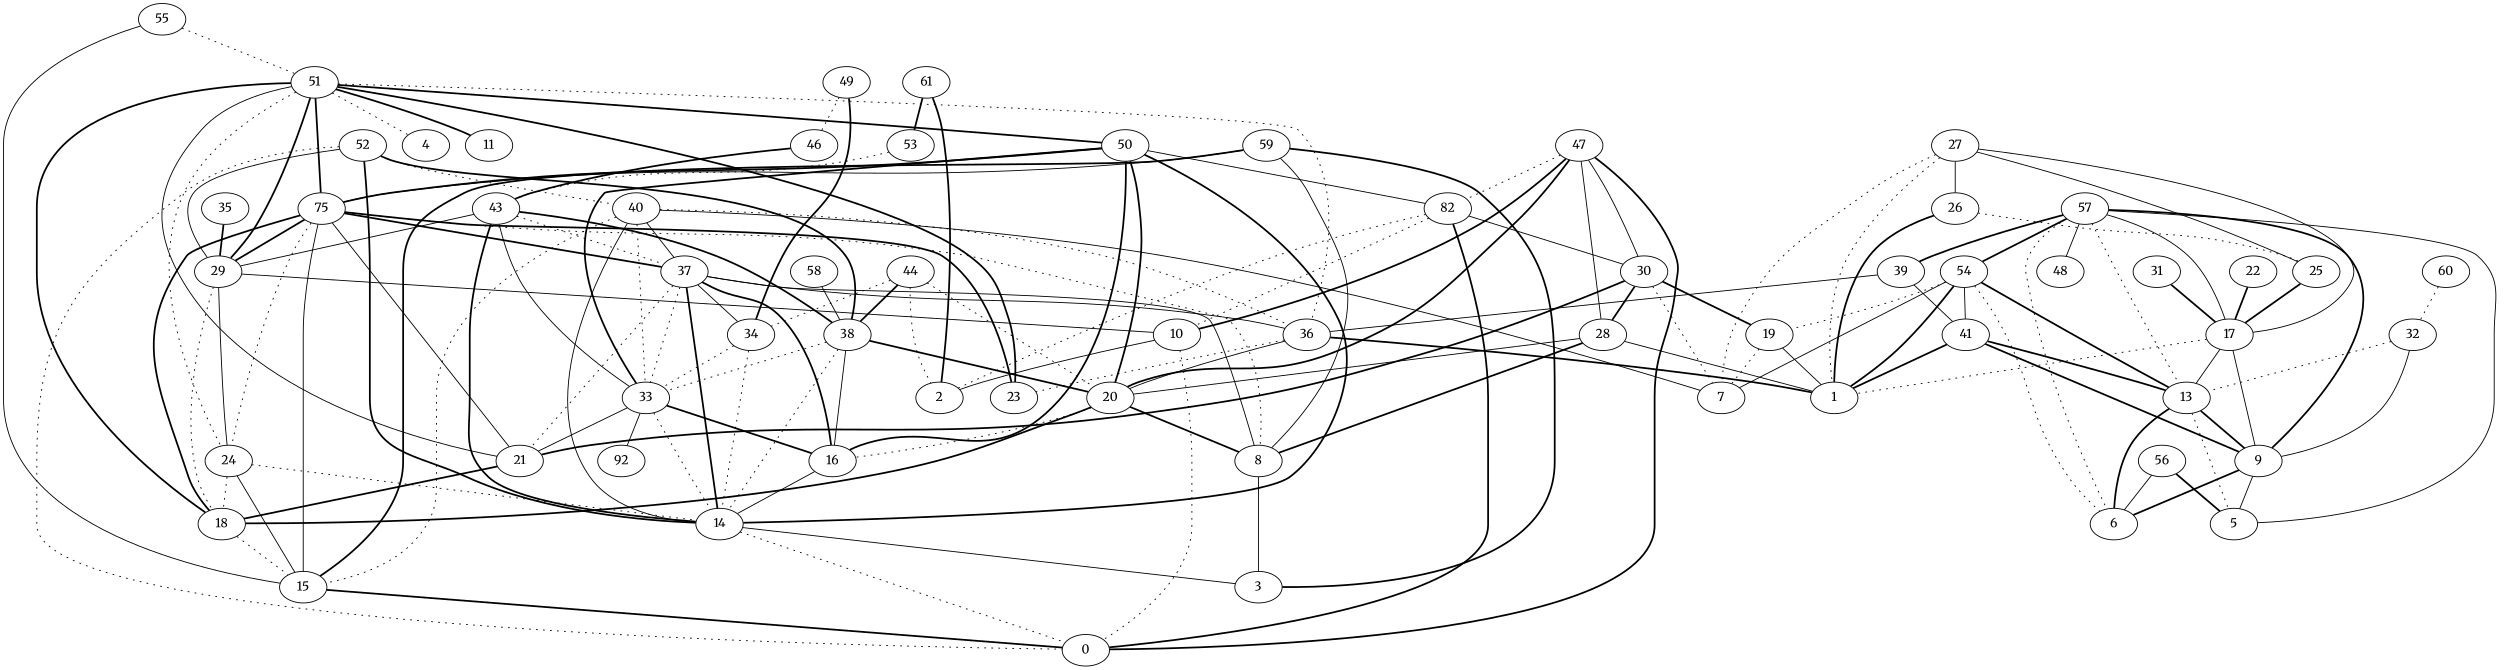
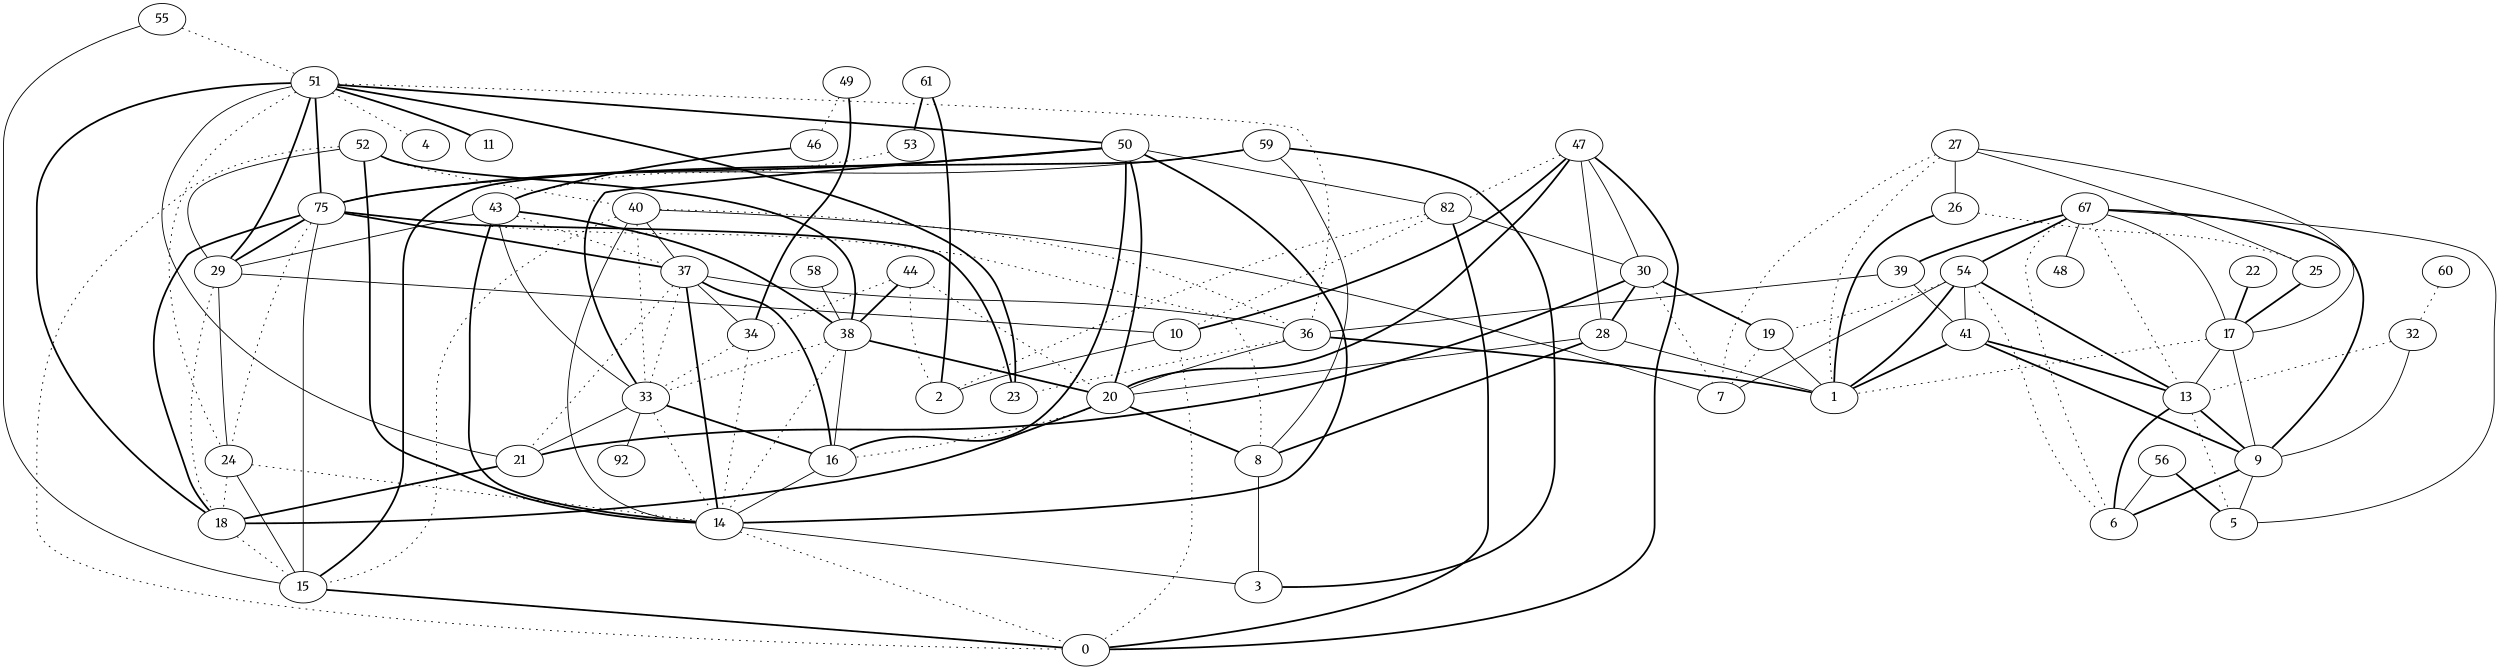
  graph {
    fontname=Merriweather
    node [fontname=Merriweather]
    edge [fontname=Merriweather style=bold]
    8
    3
    9
    5
    6
    10
    0
    2
    13
    14
    15
    16
    17
    1
    18
    19
    7
    20
    21
    22
    24
    25
    26
    27
    28
    29
    30
-   31
    32
    33
    n31 [label=92]
    34
-   35
    36
    23
    37
    38
    39
    41
    40
    n41 [label=82]
    43
    44
    n44 [label=75]
    46
    47
    49
    50
    51
    4
    11
    52
    53
    54
    55
    56
-   57
+   57 [label=67]
    48
    58
    59
    60
    61
    8 -- 3 [style=solid]
    9 -- 5 [style=solid]
    9 -- 6
    10 -- 0 [style=dotted]
    10 -- 2 [style=solid]
    13 -- 9
    13 -- 5 [style=dotted]
    13 -- 6
    14 -- 3 [style=solid]
    14 -- 0 [style=dotted]
    15 -- 0
    16 -- 14 [style=solid]
    17 -- 9 [style=solid]
    17 -- 13 [style=solid]
    17 -- 1 [style=dotted]
    18 -- 15 [style=dotted]
    19 -- 1 [style=solid]
    19 -- 7 [style=dotted]
    20 -- 8
    20 -- 16 [style=dotted]
    20 -- 18
    21 -- 18
    22 -- 17
    24 -- 14 [style=dotted]
    24 -- 15 [style=solid]
    24 -- 18 [style=dotted]
    25 -- 17
    26 -- 1
    26 -- 25 [style=dotted]
    27 -- 17 [style=solid]
    27 -- 1 [style=dotted]
    27 -- 7 [style=dotted]
    27 -- 25 [style=solid]
    27 -- 26 [style=solid]
    28 -- 8
    28 -- 1 [style=solid]
    28 -- 20 [style=solid]
    29 -- 10 [style=solid]
    29 -- 18 [style=dotted]
    29 -- 24 [style=solid]
    30 -- 19
    30 -- 7 [style=dotted]
    30 -- 21
    30 -- 28
-   31 -- 17
    32 -- 9 [style=solid]
    32 -- 13 [style=dotted]
    33 -- 14 [style=dotted]
    33 -- 16
    33 -- 21 [style=solid]
    33 -- n31 [style=solid]
    34 -- 14 [style=dotted]
    34 -- 33 [style=dotted]
-   35 -- 29
    36 -- 1
    36 -- 20 [style=solid]
    36 -- 23 [style=dotted]
-   37 -- 8 [style=solid]
    37 -- 14
    37 -- 16
    37 -- 21 [style=dotted]
    37 -- 33 [style=dotted]
    37 -- 34 [style=solid]
    37 -- 36 [style=solid]
    38 -- 14 [style=dotted]
    38 -- 16 [style=solid]
    38 -- 20
    38 -- 33 [style=dotted]
    39 -- 36 [style=solid]
    39 -- 41 [style=solid]
    41 -- 9
    41 -- 13
    41 -- 1
    40 -- 14 [style=solid]
    40 -- 15 [style=dotted]
    40 -- 7 [style=solid]
    40 -- 33 [style=dotted]
    40 -- 36 [style=dotted]
    40 -- 37 [style=solid]
    n41 -- 10 [style=dotted]
    n41 -- 0
    n41 -- 2 [style=dotted]
    n41 -- 30 [style=solid]
    43 -- 14
    43 -- 29 [style=solid]
    43 -- 33 [style=solid]
    43 -- 37 [style=dotted]
    43 -- 38
    44 -- 2 [style=dotted]
    44 -- 20 [style=dotted]
    44 -- 34 [style=dotted]
    44 -- 38
    n44 -- 8 [style=dotted]
    n44 -- 15 [style=solid]
    n44 -- 18
-   n44 -- 21 [style=solid]
    n44 -- 24 [style=dotted]
    n44 -- 29
    n44 -- 23
    n44 -- 37
    46 -- 43
    47 -- 10
    47 -- 0
    47 -- 20
    47 -- 28 [style=solid]
    47 -- 30 [style=solid]
    47 -- n41 [style=dotted]
    49 -- 34
    49 -- 46 [style=dotted]
    50 -- 14
    50 -- 16
    50 -- 20
    50 -- 33
    50 -- n41 [style=solid]
    50 -- n44
    51 -- 18
    51 -- 21 [style=solid]
    51 -- 24 [style=dotted]
    51 -- 29
    51 -- 36 [style=dotted]
    51 -- 23
    51 -- n44
    51 -- 50
    51 -- 4 [style=dotted]
    51 -- 11
    52 -- 0 [style=dotted]
    52 -- 14
    52 -- 29 [style=solid]
    52 -- 38
    52 -- 40 [style=dotted]
    53 -- 43 [style=dotted]
    54 -- 6 [style=dotted]
    54 -- 13
    54 -- 1
    54 -- 19 [style=dotted]
    54 -- 7 [style=solid]
    54 -- 41 [style=solid]
    55 -- 15 [style=solid]
    55 -- 51 [style=dotted]
    56 -- 5
    56 -- 6 [style=solid]
    57 -- 9
    57 -- 5 [style=solid]
    57 -- 6 [style=dotted]
    57 -- 13 [style=dotted]
    57 -- 17 [style=solid]
    57 -- 39
    57 -- 54
    57 -- 48 [style=solid]
    58 -- 38 [style=solid]
    59 -- 8 [style=solid]
    59 -- 3
    59 -- 15
    59 -- n44 [style=solid]
    60 -- 32 [style=dotted]
    61 -- 2
    61 -- 53
  }
